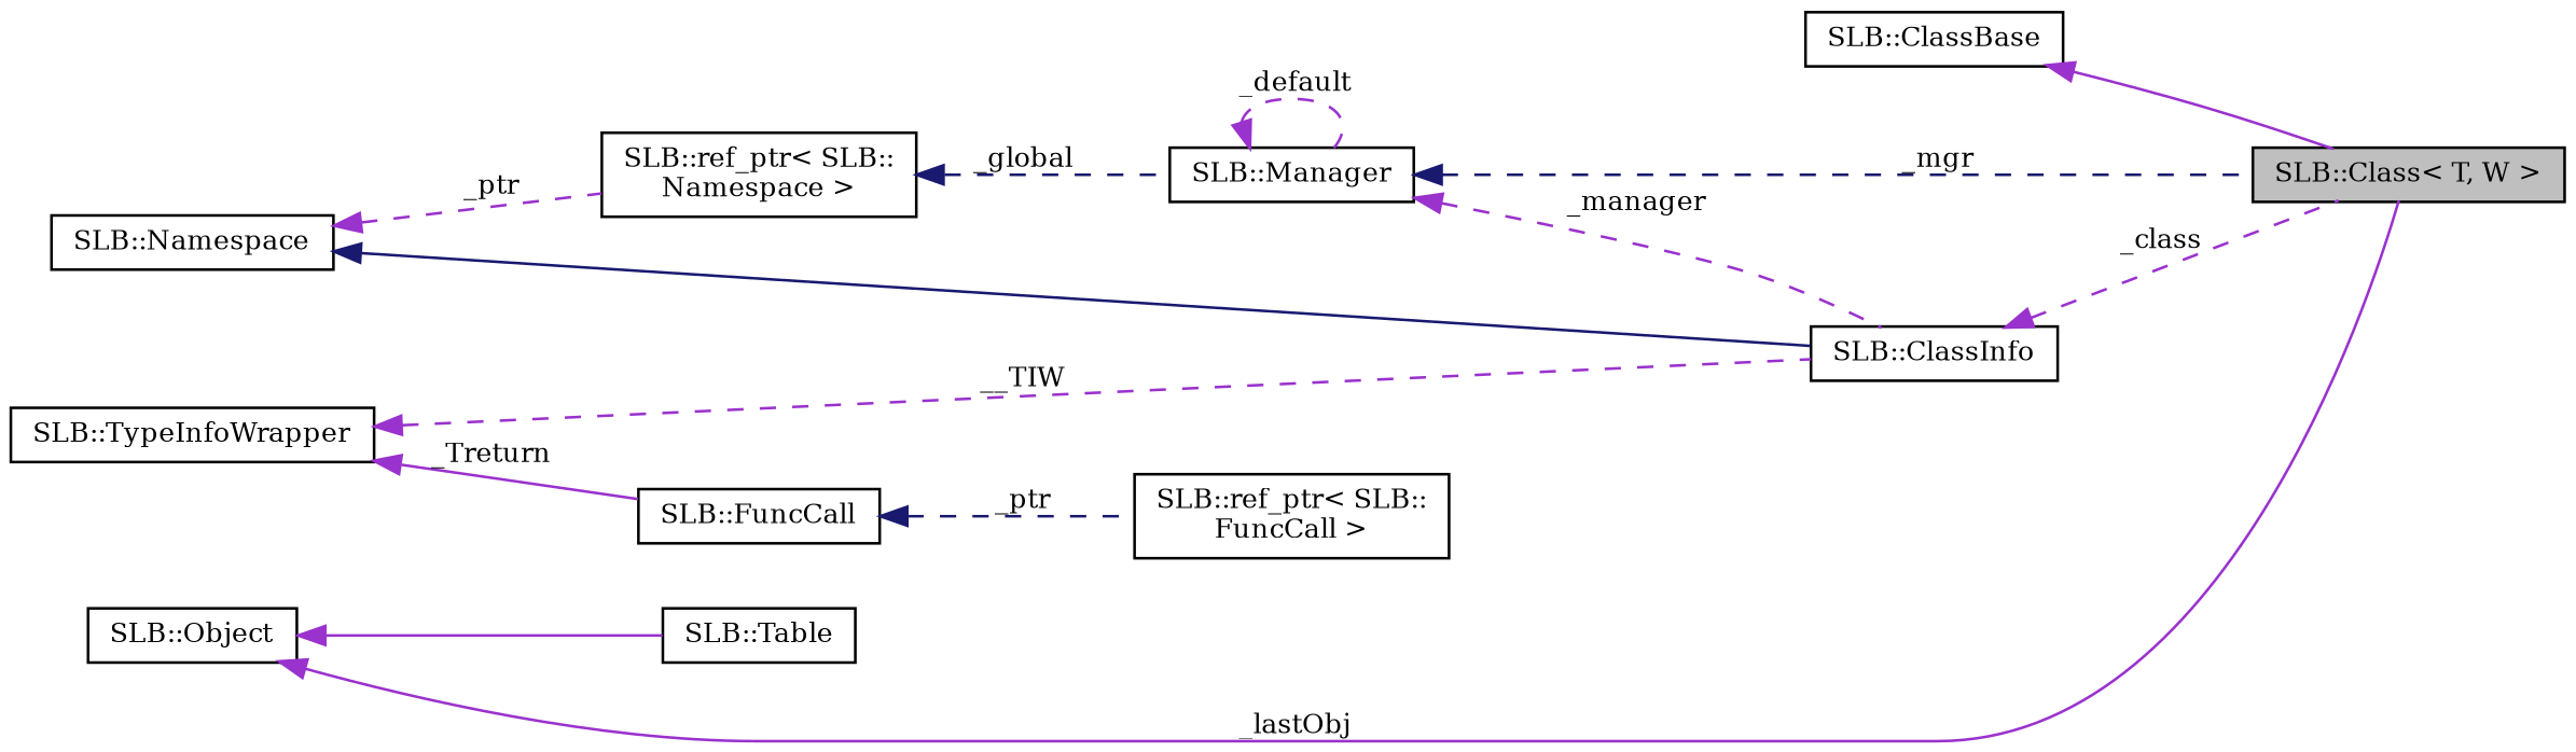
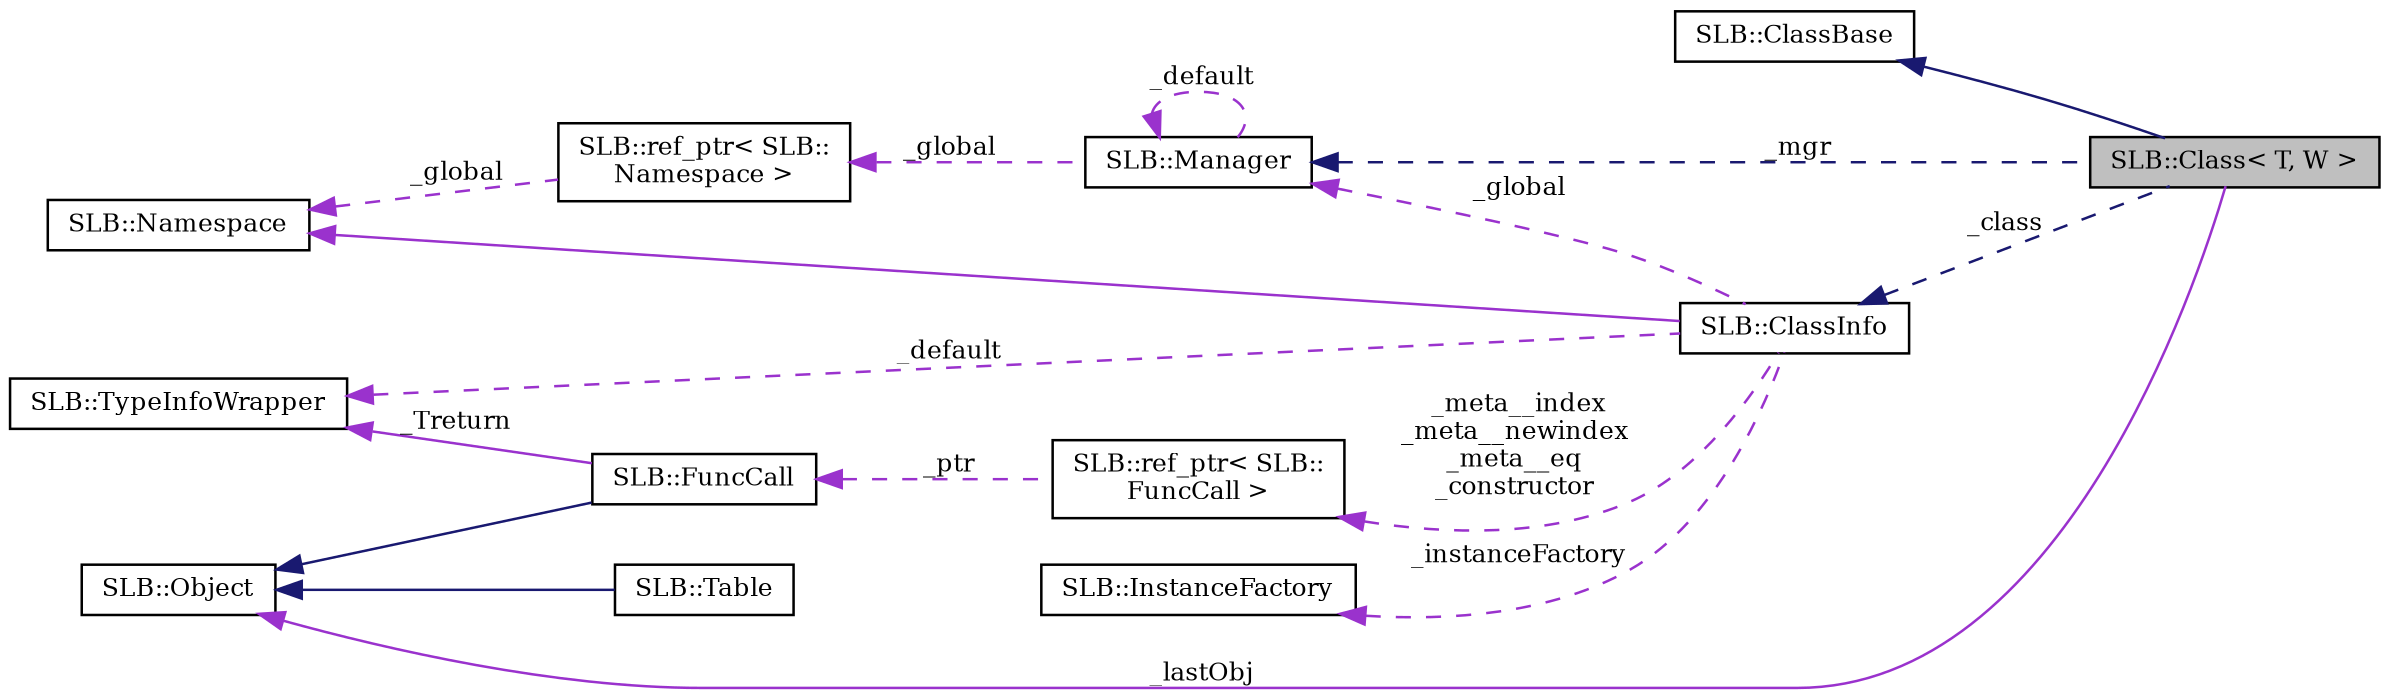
  digraph {
    fontname="DejaVu Serif"
    rankdir=LR
    node [color=black fillcolor=white fontname="DejaVu Serif" fontsize=10 shape=record style=filled]
    edge [color=darkorchid3 dir=back fontname="DejaVu Serif" fontsize=10 labelfontname=Helvetica labelfontsize=10 style=dashed]
    n1 [fillcolor=grey75 fontcolor=black height=0.2 label="SLB::Class\< T, W \>" width=0.4]
    n2 [height=0.2 label="SLB::ClassBase" width=0.4]
    n3 [height=0.2 label="SLB::ClassInfo" width=0.4]
    n4 [height=0.2 label="SLB::Namespace" width=0.4]
    n5 [height=0.2 label="SLB::ref_ptr\< SLB::\lNamespace \>" width=0.4]
    n6 [height=0.2 label="SLB::Manager" width=0.4]
    n7 [height=0.2 label="SLB::Table" width=0.4]
    n8 [height=0.2 label="SLB::Object" width=0.4]
    n9 [height=0.2 label="SLB::FuncCall" width=0.4]
    n10 [height=0.2 label="SLB::ref_ptr\< SLB::\lFuncCall \>" width=0.4]
    n11 [height=0.2 label="SLB::TypeInfoWrapper" width=0.4]
-   n2 -> n1 [style=solid]
-   n3 -> n1 [label=" _class"]
-   n4 -> n3 [color=midnightblue style=solid]
-   n4 -> n5 [label=" _ptr"]
-   n5 -> n6 [color=midnightblue label=" _global"]
+   n12 [height=0.2 label="SLB::InstanceFactory" width=0.4]
+   n2 -> n1 [color=midnightblue style=solid]
+   n3 -> n1 [color=midnightblue label=" _class"]
+   n4 -> n3 [style=solid]
+   n4 -> n5 [label=" _global"]
+   n5 -> n6 [label=" _global"]
    n6 -> n1 [color=midnightblue label=" _mgr"]
-   n6 -> n3 [label=" _manager"]
+   n6 -> n3 [label=" _global"]
    n6 -> n6 [label=" _default"]
    n8 -> n1 [label=" _lastObj" style=solid]
-   n8 -> n7 [style=solid]
-   n9 -> n10 [color=midnightblue label=" _ptr"]
-   n11 -> n3 [label=" __TIW"]
+   n8 -> n7 [color=midnightblue style=solid]
+   n8 -> n9 [color=midnightblue style=solid]
+   n9 -> n10 [label=" _ptr"]
+   n10 -> n3 [label=" _meta__index\n_meta__newindex\n_meta__eq\n_constructor"]
+   n11 -> n3 [label=" _default"]
    n11 -> n9 [label=" _Treturn" style=solid]
+   n12 -> n3 [label=" _instanceFactory"]
  }
